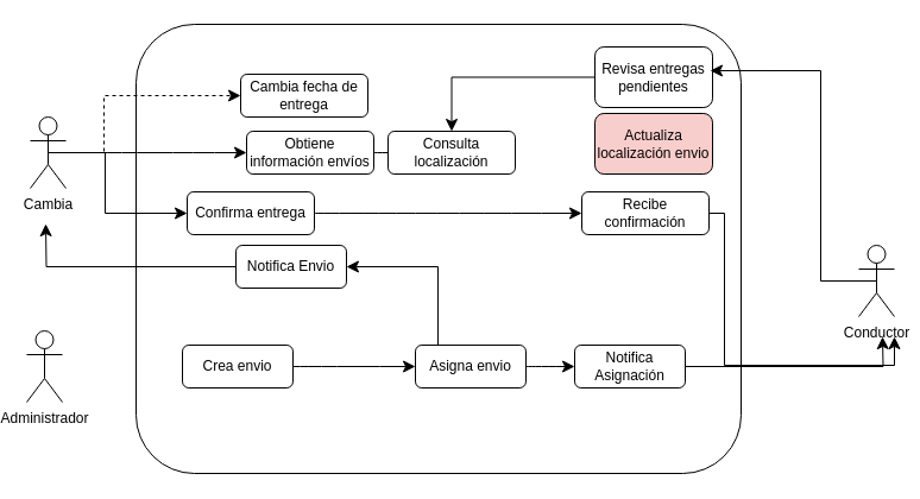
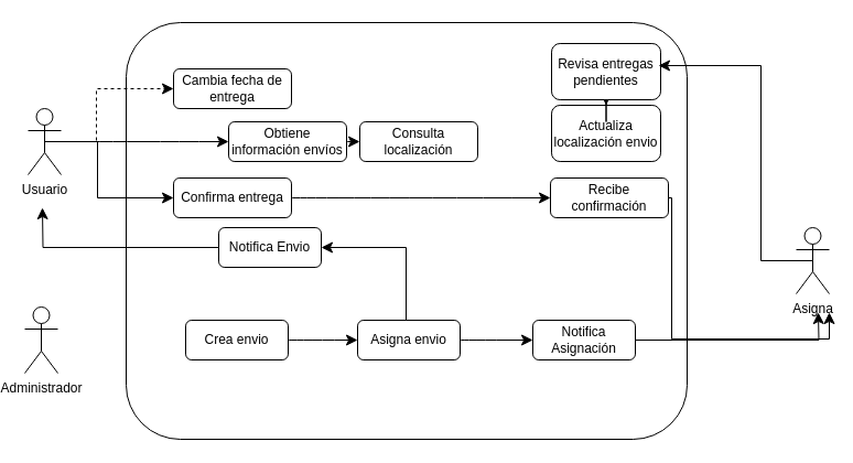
  <mxCell id="0" />
  <mxCell id="1" parent="0" />
  <mxCell id="2" style="edgeStyle=none;curved=1;rounded=0;orthogonalLoop=1;jettySize=auto;html=1;exitX=0.5;exitY=0.5;exitDx=0;exitDy=0;exitPerimeter=0;fontSize=12;startSize=8;endSize=8;" edge="1" parent="1" source="5" target="22"><mxGeometry relative="1" as="geometry" /></mxCell>
  <mxCell id="3" style="edgeStyle=orthogonalEdgeStyle;rounded=0;orthogonalLoop=1;jettySize=auto;html=1;exitX=0.5;exitY=0.5;exitDx=0;exitDy=0;exitPerimeter=0;entryX=0;entryY=0.5;entryDx=0;entryDy=0;fontSize=12;startSize=8;endSize=8;dashed=1;" edge="1" parent="1" source="5" target="26"><mxGeometry relative="1" as="geometry"><Array as="points"><mxPoint x="85" y="128" /><mxPoint x="85" y="80" /></Array></mxGeometry></mxCell>
  <mxCell id="4" style="edgeStyle=orthogonalEdgeStyle;rounded=0;orthogonalLoop=1;jettySize=auto;html=1;exitX=0.5;exitY=0.5;exitDx=0;exitDy=0;exitPerimeter=0;entryX=0;entryY=0.5;entryDx=0;entryDy=0;fontSize=12;startSize=8;endSize=8;" edge="1" parent="1" source="5" target="29"><mxGeometry relative="1" as="geometry"><Array as="points"><mxPoint x="86" y="128" /><mxPoint x="86" y="179" /></Array></mxGeometry></mxCell>
- <mxCell id="5" value="Cambia&lt;div&gt;&lt;br&gt;&lt;/div&gt;" style="shape=umlActor;verticalLabelPosition=bottom;verticalAlign=top;html=1;outlineConnect=0;" vertex="1" parent="1"><mxGeometry x="23" y="98" width="30" height="60" as="geometry" /></mxCell>
+ <mxCell id="5" value="Usuario&lt;div&gt;&lt;br&gt;&lt;/div&gt;" style="shape=umlActor;verticalLabelPosition=bottom;verticalAlign=top;html=1;outlineConnect=0;" vertex="1" parent="1"><mxGeometry x="23" y="98" width="30" height="60" as="geometry" /></mxCell>
  <mxCell id="6" value="Administrador" style="shape=umlActor;verticalLabelPosition=bottom;verticalAlign=top;html=1;outlineConnect=0;" vertex="1" parent="1"><mxGeometry x="20" y="278" width="30" height="60" as="geometry" /></mxCell>
  <mxCell id="7" value="" style="rounded=1;whiteSpace=wrap;html=1;arcSize=13;fillColor=none;" vertex="1" parent="1"><mxGeometry x="112" y="20" width="509" height="378" as="geometry" /></mxCell>
  <mxCell id="8" style="edgeStyle=none;curved=1;rounded=0;orthogonalLoop=1;jettySize=auto;html=1;entryX=0;entryY=0.5;entryDx=0;entryDy=0;fontSize=12;startSize=8;endSize=8;" edge="1" parent="1"><mxGeometry relative="1" as="geometry"><mxPoint x="264" y="183.818" as="sourcePoint" /></mxGeometry></mxCell>
  <mxCell id="9" style="edgeStyle=none;curved=1;rounded=0;orthogonalLoop=1;jettySize=auto;html=1;entryX=0;entryY=0.5;entryDx=0;entryDy=0;fontSize=12;startSize=8;endSize=8;" edge="1" parent="1"><mxGeometry relative="1" as="geometry"><mxPoint x="422" y="186.812" as="sourcePoint" /></mxGeometry></mxCell>
  <mxCell id="10" style="edgeStyle=none;curved=1;rounded=0;orthogonalLoop=1;jettySize=auto;html=1;fontSize=12;startSize=8;endSize=8;" edge="1" parent="1" source="11" target="14"><mxGeometry relative="1" as="geometry" /></mxCell>
- <mxCell id="11" value="Crea envio" style="rounded=1;whiteSpace=wrap;html=1;" vertex="1" parent="1"><mxGeometry x="151" y="290" width="93" height="36" as="geometry" /></mxCell>
+ <mxCell id="11" value="Crea envio" style="rounded=1;whiteSpace=wrap;html=1;" vertex="1" parent="1"><mxGeometry x="166" y="290" width="93" height="36" as="geometry" /></mxCell>
  <mxCell id="12" style="edgeStyle=orthogonalEdgeStyle;rounded=0;orthogonalLoop=1;jettySize=auto;html=1;entryX=1;entryY=0.5;entryDx=0;entryDy=0;fontSize=12;startSize=8;endSize=8;" edge="1" parent="1" source="14" target="17"><mxGeometry relative="1" as="geometry"><Array as="points"><mxPoint x="366" y="224" /></Array></mxGeometry></mxCell>
  <mxCell id="13" style="edgeStyle=none;curved=1;rounded=0;orthogonalLoop=1;jettySize=auto;html=1;fontSize=12;startSize=8;endSize=8;" edge="1" parent="1" source="14" target="19"><mxGeometry relative="1" as="geometry" /></mxCell>
- <mxCell id="14" value="Asigna envio" style="rounded=1;whiteSpace=wrap;html=1;" vertex="1" parent="1"><mxGeometry x="347" y="290" width="93" height="36" as="geometry" /></mxCell>
- <mxCell id="15" value="Conductor" style="shape=umlActor;verticalLabelPosition=bottom;verticalAlign=top;html=1;outlineConnect=0;" vertex="1" parent="1"><mxGeometry x="720" y="206" width="30" height="60" as="geometry" /></mxCell>
+ <mxCell id="14" value="Asigna envio" style="rounded=1;whiteSpace=wrap;html=1;" vertex="1" parent="1"><mxGeometry x="322" y="290" width="93" height="36" as="geometry" /></mxCell>
+ <mxCell id="15" value="Asigna" style="shape=umlActor;verticalLabelPosition=bottom;verticalAlign=top;html=1;outlineConnect=0;" vertex="1" parent="1"><mxGeometry x="720" y="206" width="30" height="60" as="geometry" /></mxCell>
  <mxCell id="16" style="edgeStyle=orthogonalEdgeStyle;rounded=0;orthogonalLoop=1;jettySize=auto;html=1;fontSize=12;startSize=8;endSize=8;" edge="1" parent="1" source="17"><mxGeometry relative="1" as="geometry"><mxPoint x="36" y="188" as="targetPoint" /></mxGeometry></mxCell>
  <mxCell id="17" value="Notifica Envio" style="rounded=1;whiteSpace=wrap;html=1;" vertex="1" parent="1"><mxGeometry x="196" y="206" width="93" height="36" as="geometry" /></mxCell>
  <mxCell id="18" style="edgeStyle=orthogonalEdgeStyle;rounded=0;orthogonalLoop=1;jettySize=auto;html=1;exitX=1;exitY=0.5;exitDx=0;exitDy=0;fontSize=12;startSize=8;endSize=8;" edge="1" parent="1" source="19"><mxGeometry relative="1" as="geometry"><mxPoint x="740" y="283" as="targetPoint" /></mxGeometry></mxCell>
  <mxCell id="19" value="Notifica Asignación" style="rounded=1;whiteSpace=wrap;html=1;" vertex="1" parent="1"><mxGeometry x="481" y="290" width="93" height="36" as="geometry" /></mxCell>
  <mxCell id="20" style="edgeStyle=none;curved=1;rounded=0;orthogonalLoop=1;jettySize=auto;html=1;entryX=1;entryY=0.5;entryDx=0;entryDy=0;fontSize=12;startSize=8;endSize=8;" edge="1" parent="1" source="19" target="19"><mxGeometry relative="1" as="geometry" /></mxCell>
- <mxCell id="21" style="edgeStyle=none;curved=1;rounded=0;orthogonalLoop=1;jettySize=auto;html=1;fontSize=12;startSize=8;endSize=8;endArrow=none;" edge="1" parent="1" source="22" target="25"><mxGeometry relative="1" as="geometry" /></mxCell>
+ <mxCell id="21" style="edgeStyle=none;curved=1;rounded=0;orthogonalLoop=1;jettySize=auto;html=1;fontSize=12;startSize=8;endSize=8;" edge="1" parent="1" source="22" target="25"><mxGeometry relative="1" as="geometry" /></mxCell>
  <mxCell id="22" value="Obtiene información envíos" style="rounded=1;whiteSpace=wrap;html=1;" vertex="1" parent="1"><mxGeometry x="205" y="110" width="107" height="36" as="geometry" /></mxCell>
- <mxCell id="23" value="Actualiza localización envio" style="rounded=1;whiteSpace=wrap;html=1;fillColor=#f8cecc;" vertex="1" parent="1"><mxGeometry x="498" y="95" width="99" height="51" as="geometry" /></mxCell>
+ <mxCell id="23" value="Actualiza localización envio" style="rounded=1;whiteSpace=wrap;html=1;" vertex="1" parent="1"><mxGeometry x="498" y="95" width="99" height="51" as="geometry" /></mxCell>
  <mxCell id="24" style="edgeStyle=none;curved=1;rounded=0;orthogonalLoop=1;jettySize=auto;html=1;exitX=0.25;exitY=1;exitDx=0;exitDy=0;fontSize=12;startSize=8;endSize=8;" edge="1" parent="1"><mxGeometry relative="1" as="geometry"><mxPoint x="324.25" y="148" as="sourcePoint" /><mxPoint x="324.25" y="148" as="targetPoint" /></mxGeometry></mxCell>
  <mxCell id="25" value="Consulta localización" style="rounded=1;whiteSpace=wrap;html=1;" vertex="1" parent="1"><mxGeometry x="324" y="110" width="107" height="36" as="geometry" /></mxCell>
- <mxCell id="26" value="Cambia fecha de entrega" style="rounded=1;whiteSpace=wrap;html=1;" vertex="1" parent="1"><mxGeometry x="200" y="62" width="107" height="36" as="geometry" /></mxCell>
- <mxCell id="27" value="Recibe confirmación" style="rounded=1;whiteSpace=wrap;html=1;" vertex="1" parent="1"><mxGeometry x="487" y="161" width="107" height="36" as="geometry" /></mxCell>
+ <mxCell id="26" value="Cambia fecha de entrega" style="rounded=1;whiteSpace=wrap;html=1;" vertex="1" parent="1"><mxGeometry x="155" y="62" width="107" height="36" as="geometry" /></mxCell>
+ <mxCell id="27" value="Recibe confirmación" style="rounded=1;whiteSpace=wrap;html=1;" vertex="1" parent="1"><mxGeometry x="497" y="161" width="107" height="36" as="geometry" /></mxCell>
  <mxCell id="28" style="edgeStyle=none;curved=1;rounded=0;orthogonalLoop=1;jettySize=auto;html=1;entryX=0;entryY=0.5;entryDx=0;entryDy=0;fontSize=12;startSize=8;endSize=8;" edge="1" parent="1" source="29" target="27"><mxGeometry relative="1" as="geometry" /></mxCell>
  <mxCell id="29" value="Confirma entrega" style="rounded=1;whiteSpace=wrap;html=1;" vertex="1" parent="1"><mxGeometry x="155" y="161" width="107" height="36" as="geometry" /></mxCell>
- <mxCell id="30" style="edgeStyle=orthogonalEdgeStyle;rounded=0;orthogonalLoop=1;jettySize=auto;html=1;entryX=0.5;entryY=0;entryDx=0;entryDy=0;fontSize=12;startSize=8;endSize=8;" edge="1" parent="1" source="31" target="25"><mxGeometry relative="1" as="geometry" /></mxCell>
+ <mxCell id="30" style="edgeStyle=orthogonalEdgeStyle;rounded=0;orthogonalLoop=1;jettySize=auto;html=1;fontSize=12;startSize=8;endSize=8;" edge="1" parent="1" source="31" target="23"><mxGeometry relative="1" as="geometry" /></mxCell>
  <mxCell id="31" value="Revisa entregas pendientes" style="rounded=1;whiteSpace=wrap;html=1;" vertex="1" parent="1"><mxGeometry x="498" y="39" width="99" height="51" as="geometry" /></mxCell>
  <mxCell id="32" style="edgeStyle=orthogonalEdgeStyle;rounded=0;orthogonalLoop=1;jettySize=auto;html=1;exitX=0.5;exitY=0.5;exitDx=0;exitDy=0;exitPerimeter=0;entryX=0.98;entryY=0.392;entryDx=0;entryDy=0;entryPerimeter=0;fontSize=12;startSize=8;endSize=8;" edge="1" parent="1" source="15" target="31"><mxGeometry relative="1" as="geometry"><Array as="points"><mxPoint x="688" y="236" /><mxPoint x="688" y="59" /></Array></mxGeometry></mxCell>
  <mxCell id="33" style="edgeStyle=orthogonalEdgeStyle;rounded=0;orthogonalLoop=1;jettySize=auto;html=1;fontSize=12;startSize=8;endSize=8;" edge="1" parent="1" source="27"><mxGeometry relative="1" as="geometry"><mxPoint x="750" y="283" as="targetPoint" /><Array as="points"><mxPoint x="607" y="179" /><mxPoint x="607" y="307" /><mxPoint x="750" y="307" /></Array></mxGeometry></mxCell>
